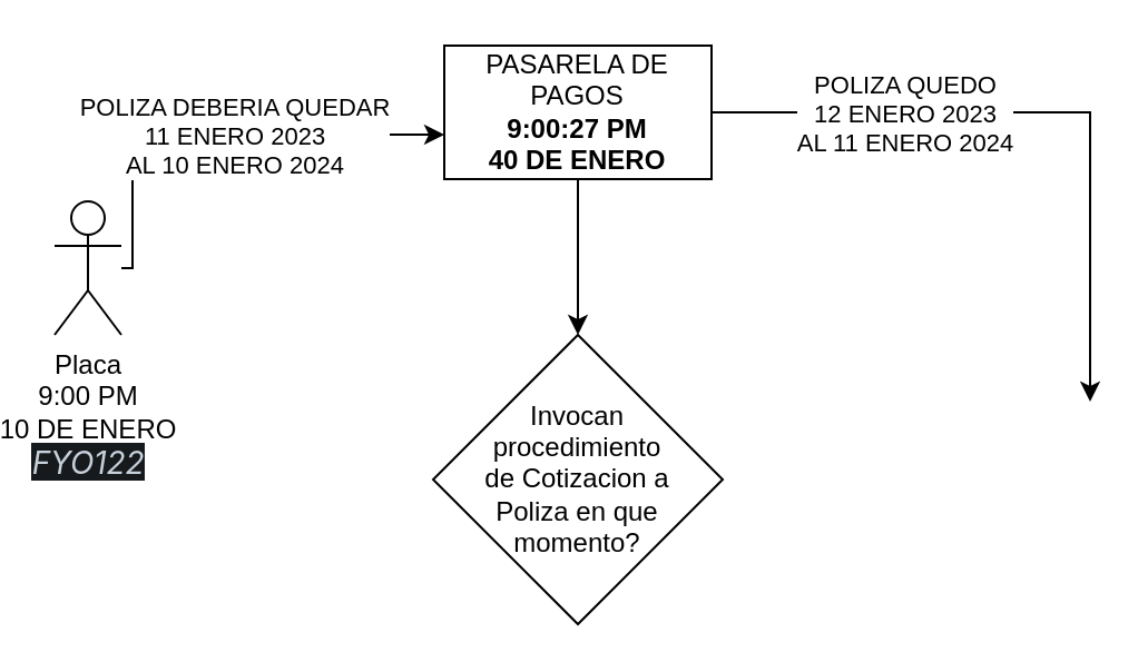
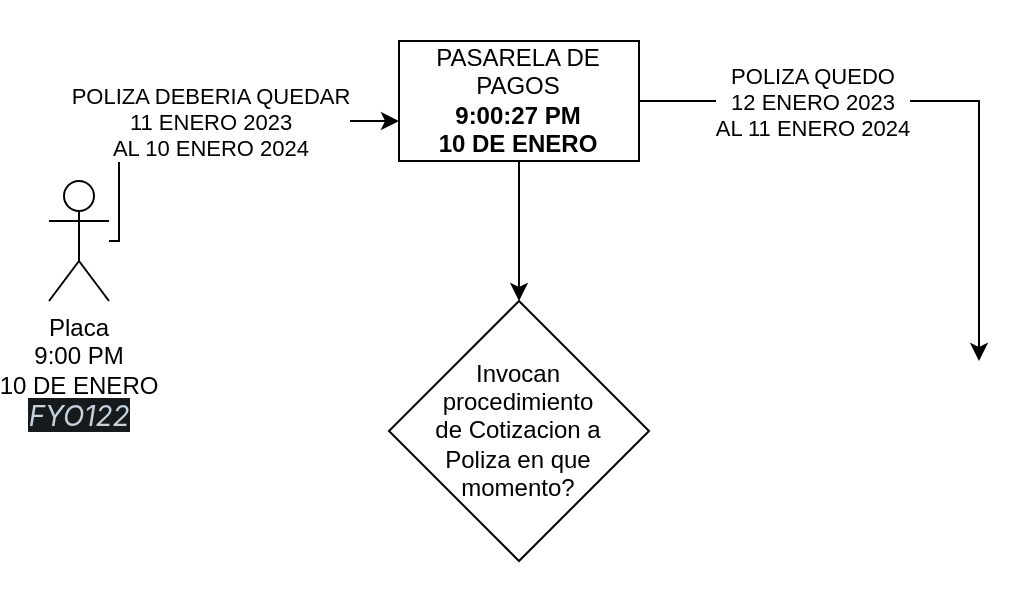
  <mxCell id="0" />
  <mxCell id="1" parent="0" />
  <mxCell id="2" style="edgeStyle=orthogonalEdgeStyle;rounded=0;orthogonalLoop=1;jettySize=auto;html=1;" parent="1" source="4" target="8" edge="1"><mxGeometry relative="1" as="geometry"><mxPoint x="185" y="10" as="targetPoint" /><Array as="points"><mxPoint x="55" y="120" /><mxPoint x="55" y="60" /></Array></mxGeometry></mxCell>
  <mxCell id="3" value="POLIZA DEBERIA QUEDAR&lt;br&gt;11 ENERO 2023 &lt;br&gt;AL 10 ENERO 2024" style="edgeLabel;html=1;align=center;verticalAlign=middle;resizable=0;points=[];" parent="2" vertex="1" connectable="0"><mxGeometry x="0.078" y="1" relative="1" as="geometry"><mxPoint y="1" as="offset" /></mxGeometry></mxCell>
  <mxCell id="4" value="Placa&lt;br&gt;9:00 PM&lt;br&gt;10 DE ENERO&lt;br&gt;&lt;em style=&quot;color: rgb(199, 209, 219); font-family: -apple-system, BlinkMacSystemFont, &amp;quot;Segoe UI&amp;quot;, Roboto, Oxygen, Ubuntu, &amp;quot;Fira Sans&amp;quot;, &amp;quot;Droid Sans&amp;quot;, &amp;quot;Helvetica Neue&amp;quot;, sans-serif; font-size: 14px; letter-spacing: -0.07px; text-align: start; background-color: rgb(22, 26, 29);&quot; data-renderer-mark=&quot;true&quot;&gt;FYO122&lt;/em&gt;" style="shape=umlActor;verticalLabelPosition=bottom;verticalAlign=top;html=1;outlineConnect=0;" parent="1" vertex="1"><mxGeometry x="20" y="90" width="30" height="60" as="geometry" /></mxCell>
  <mxCell id="5" style="edgeStyle=orthogonalEdgeStyle;rounded=0;orthogonalLoop=1;jettySize=auto;html=1;" parent="1" source="8" edge="1"><mxGeometry relative="1" as="geometry"><mxPoint x="485" y="180" as="targetPoint" /><Array as="points"><mxPoint x="485" y="50" /><mxPoint x="485" y="130" /></Array></mxGeometry></mxCell>
  <mxCell id="6" value="POLIZA QUEDO&lt;br style=&quot;border-color: var(--border-color);&quot;&gt;12 ENERO 2023&lt;br style=&quot;border-color: var(--border-color);&quot;&gt;AL 11 ENERO 2024" style="edgeLabel;html=1;align=center;verticalAlign=middle;resizable=0;points=[];" parent="5" vertex="1" connectable="0"><mxGeometry x="-0.424" relative="1" as="geometry"><mxPoint as="offset" /></mxGeometry></mxCell>
  <mxCell id="7" value="" style="edgeStyle=orthogonalEdgeStyle;rounded=0;orthogonalLoop=1;jettySize=auto;html=1;" parent="1" source="8" target="9" edge="1"><mxGeometry relative="1" as="geometry" /></mxCell>
- <mxCell id="8" value="PASARELA DE PAGOS&lt;br&gt;&lt;b&gt;9:00:27 PM&lt;br&gt;40 DE ENERO&lt;br&gt;&lt;/b&gt;" style="rounded=0;whiteSpace=wrap;html=1;" parent="1" vertex="1"><mxGeometry x="195" y="20" width="120" height="60" as="geometry" /></mxCell>
+ <mxCell id="8" value="PASARELA DE PAGOS&lt;br&gt;&lt;b&gt;9:00:27 PM&lt;br&gt;10 DE ENERO&lt;br&gt;&lt;/b&gt;" style="rounded=0;whiteSpace=wrap;html=1;" parent="1" vertex="1"><mxGeometry x="195" y="20" width="120" height="60" as="geometry" /></mxCell>
  <mxCell id="9" value="Invocan &lt;br&gt;procedimiento&lt;br&gt;de Cotizacion a &lt;br&gt;Poliza en que momento?" style="rhombus;whiteSpace=wrap;html=1;rounded=0;" parent="1" vertex="1"><mxGeometry x="190" y="150" width="130" height="130" as="geometry" /></mxCell>
